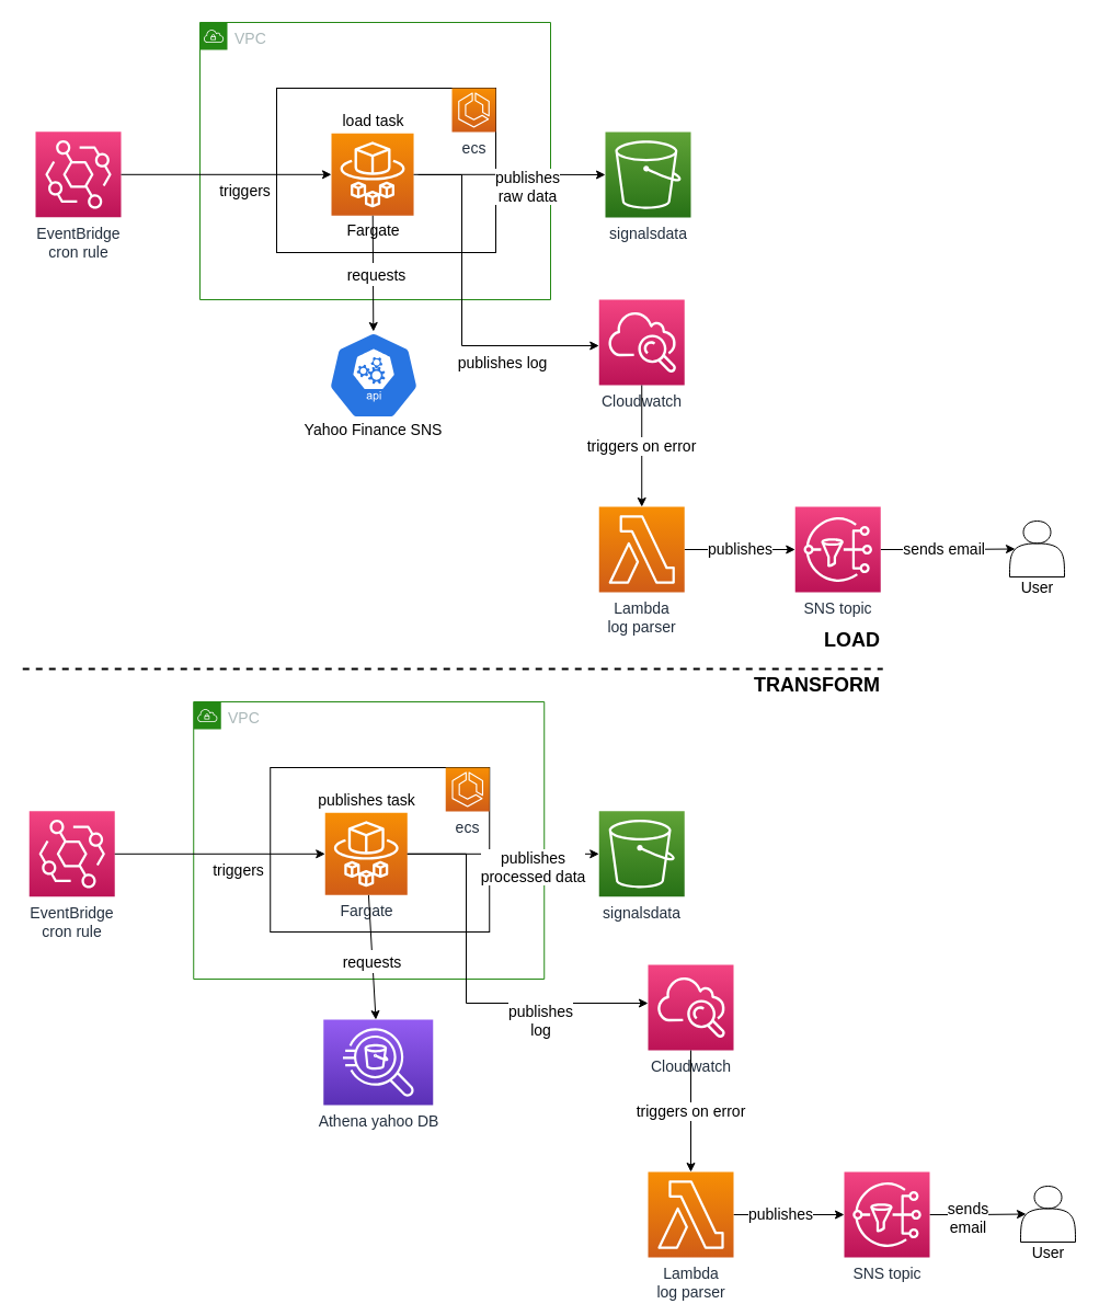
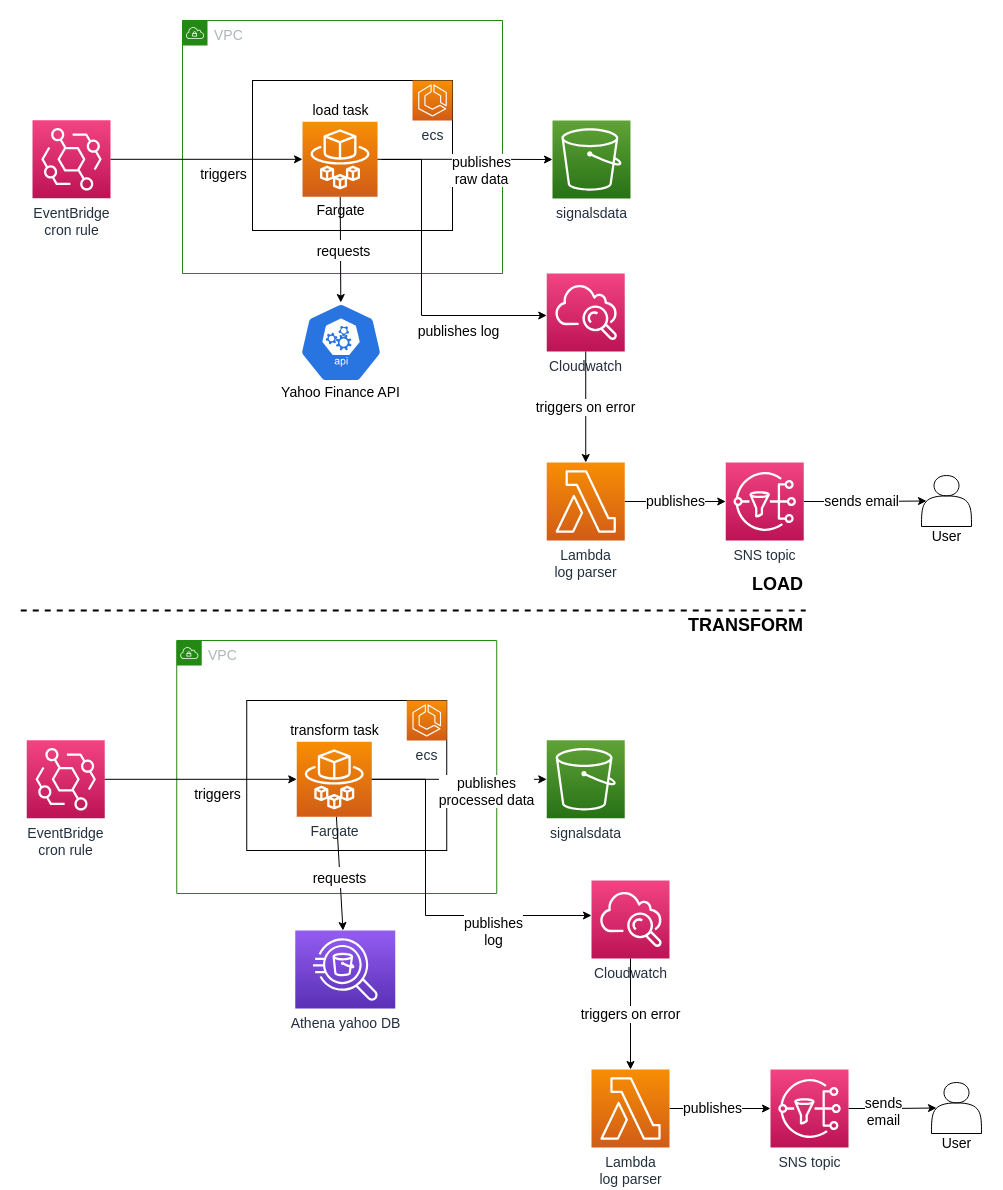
  <mxCell id="0" />
  <mxCell id="1" parent="0" />
  <mxCell id="2" value="VPC" style="points=[[0,0],[0.25,0],[0.5,0],[0.75,0],[1,0],[1,0.25],[1,0.5],[1,0.75],[1,1],[0.75,1],[0.5,1],[0.25,1],[0,1],[0,0.75],[0,0.5],[0,0.25]];outlineConnect=0;gradientColor=none;html=1;whiteSpace=wrap;fontSize=14;fontStyle=0;shape=mxgraph.aws4.group;grIcon=mxgraph.aws4.group_vpc;strokeColor=#248814;fillColor=none;verticalAlign=top;align=left;spacingLeft=30;fontColor=#AAB7B8;dashed=0;" parent="1" vertex="1"><mxGeometry x="182" y="20" width="320" height="253" as="geometry" /></mxCell>
  <mxCell id="3" value="EventBridge&lt;br&gt;cron rule" style="outlineConnect=0;fontColor=#232F3E;gradientColor=#F34482;gradientDirection=north;fillColor=#BC1356;strokeColor=#ffffff;dashed=0;verticalLabelPosition=bottom;verticalAlign=top;align=center;html=1;fontSize=14;fontStyle=0;aspect=fixed;shape=mxgraph.aws4.resourceIcon;resIcon=mxgraph.aws4.eventbridge;" parent="1" vertex="1"><mxGeometry x="32" y="119.8" width="78" height="78" as="geometry" /></mxCell>
  <mxCell id="4" value="" style="group;fontSize=14;" parent="1" vertex="1" connectable="0"><mxGeometry x="362" y="120" width="313.24" height="292" as="geometry" /></mxCell>
  <mxCell id="5" value="" style="group;fontSize=14;" parent="4" vertex="1" connectable="0"><mxGeometry x="-40" y="-30" width="307" height="322" as="geometry" /></mxCell>
  <mxCell id="6" value="" style="group;fontSize=14;" parent="5" vertex="1" connectable="0"><mxGeometry x="-70" y="-10" width="200" height="150" as="geometry" /></mxCell>
  <mxCell id="7" value="" style="rounded=0;whiteSpace=wrap;html=1;fontSize=14;" parent="6" vertex="1"><mxGeometry width="200.0" height="150" as="geometry" /></mxCell>
  <mxCell id="8" value="ecs" style="outlineConnect=0;fontColor=#232F3E;gradientColor=#F78E04;gradientDirection=north;fillColor=#D05C17;strokeColor=#ffffff;dashed=0;verticalLabelPosition=bottom;verticalAlign=top;align=center;html=1;fontSize=14;fontStyle=0;aspect=fixed;shape=mxgraph.aws4.resourceIcon;resIcon=mxgraph.aws4.ecs;" parent="6" vertex="1"><mxGeometry x="160" width="40" height="40" as="geometry" /></mxCell>
  <mxCell id="9" value="" style="group;fontSize=14;" parent="6" vertex="1" connectable="0"><mxGeometry x="32.52" y="20" width="115" height="120" as="geometry" /></mxCell>
  <mxCell id="10" value="" style="outlineConnect=0;fontColor=#232F3E;gradientColor=#F78E04;gradientDirection=north;fillColor=#D05C17;strokeColor=#ffffff;dashed=0;verticalLabelPosition=bottom;verticalAlign=top;align=center;html=1;fontSize=14;fontStyle=0;aspect=fixed;shape=mxgraph.aws4.resourceIcon;resIcon=mxgraph.aws4.fargate;" parent="9" vertex="1"><mxGeometry x="17.48" y="21.28" width="75.04" height="75.04" as="geometry" /></mxCell>
  <mxCell id="11" value="load task" style="text;html=1;align=center;verticalAlign=middle;resizable=0;points=[];autosize=1;fontSize=14;" parent="9" vertex="1"><mxGeometry x="20" width="70" height="20" as="geometry" /></mxCell>
  <mxCell id="12" value="&lt;span style=&quot;background-color: rgb(255 , 255 , 255)&quot;&gt;Fargate&lt;/span&gt;" style="text;html=1;align=center;verticalAlign=middle;resizable=0;points=[];autosize=1;fontSize=14;" vertex="1" parent="9"><mxGeometry x="25" y="100" width="60" height="20" as="geometry" /></mxCell>
  <mxCell id="13" value="" style="group;fontSize=14;" parent="5" vertex="1" connectable="0"><mxGeometry x="16.28" y="222" width="142.48" height="100" as="geometry" /></mxCell>
  <mxCell id="14" value="" style="html=1;dashed=0;whitespace=wrap;fillColor=#2875E2;strokeColor=#ffffff;points=[[0.005,0.63,0],[0.1,0.2,0],[0.9,0.2,0],[0.5,0,0],[0.995,0.63,0],[0.72,0.99,0],[0.5,1,0],[0.28,0.99,0]];shape=mxgraph.kubernetes.icon;prIcon=api;fontSize=14;" parent="13" vertex="1"><mxGeometry x="-69" y="-10" width="142.48" height="80" as="geometry" /></mxCell>
- <mxCell id="15" value="Yahoo Finance SNS" style="text;html=1;align=center;verticalAlign=middle;resizable=0;points=[];autosize=1;fontSize=14;" parent="13" vertex="1"><mxGeometry x="-63.76" y="70" width="130" height="20" as="geometry" /></mxCell>
+ <mxCell id="15" value="Yahoo Finance API" style="text;html=1;align=center;verticalAlign=middle;resizable=0;points=[];autosize=1;fontSize=14;" parent="13" vertex="1"><mxGeometry x="-63.76" y="70" width="130" height="20" as="geometry" /></mxCell>
  <mxCell id="16" style="edgeStyle=orthogonalEdgeStyle;rounded=0;orthogonalLoop=1;jettySize=auto;html=1;strokeWidth=1;fontSize=14;" parent="5" target="20" edge="1"><mxGeometry relative="1" as="geometry"><mxPoint x="59" y="69" as="sourcePoint" /><mxPoint x="224.24" y="225" as="targetPoint" /><Array as="points"><mxPoint x="99" y="69" /><mxPoint x="99" y="225" /></Array></mxGeometry></mxCell>
  <mxCell id="17" value="&lt;font style=&quot;font-size: 14px&quot;&gt;publishes log&lt;/font&gt;" style="text;html=1;align=center;verticalAlign=middle;resizable=0;points=[];labelBackgroundColor=#ffffff;fontSize=14;" parent="16" vertex="1" connectable="0"><mxGeometry x="0.475" relative="1" as="geometry"><mxPoint x="-4.28" y="15.47" as="offset" /></mxGeometry></mxCell>
  <mxCell id="18" value="" style="endArrow=classic;html=1;strokeWidth=1;fontSize=18;" parent="5" source="10" target="14" edge="1"><mxGeometry width="50" height="50" relative="1" as="geometry"><mxPoint x="-190" y="260" as="sourcePoint" /><mxPoint x="-140" y="210" as="targetPoint" /></mxGeometry></mxCell>
  <mxCell id="19" value="&lt;font style=&quot;font-size: 14px&quot;&gt;requests&lt;/font&gt;" style="text;html=1;align=center;verticalAlign=middle;resizable=0;points=[];labelBackgroundColor=#ffffff;fontSize=18;" parent="18" vertex="1" connectable="0"><mxGeometry x="0.001" y="2" relative="1" as="geometry"><mxPoint as="offset" /></mxGeometry></mxCell>
  <mxCell id="20" value="&lt;font style=&quot;font-size: 14px ; background-color: rgb(255 , 255 , 255)&quot;&gt;Cloudwatch&lt;/font&gt;" style="outlineConnect=0;fontColor=#232F3E;gradientColor=#F34482;gradientDirection=north;fillColor=#BC1356;strokeColor=#ffffff;dashed=0;verticalLabelPosition=bottom;verticalAlign=top;align=center;html=1;fontSize=12;fontStyle=0;aspect=fixed;shape=mxgraph.aws4.resourceIcon;resIcon=mxgraph.aws4.cloudwatch;" vertex="1" parent="5"><mxGeometry x="224.24" y="183" width="78" height="78" as="geometry" /></mxCell>
  <mxCell id="21" style="edgeStyle=orthogonalEdgeStyle;rounded=0;orthogonalLoop=1;jettySize=auto;html=1;fontSize=14;" parent="1" source="3" target="10" edge="1"><mxGeometry relative="1" as="geometry" /></mxCell>
  <mxCell id="22" value="triggers" style="text;html=1;align=center;verticalAlign=middle;resizable=0;points=[];labelBackgroundColor=#ffffff;fontSize=14;" parent="21" vertex="1" connectable="0"><mxGeometry x="-0.438" y="-2" relative="1" as="geometry"><mxPoint x="58" y="12.2" as="offset" /></mxGeometry></mxCell>
  <mxCell id="23" value="signalsdata" style="outlineConnect=0;fontColor=#232F3E;gradientColor=#60A337;gradientDirection=north;fillColor=#277116;strokeColor=#ffffff;dashed=0;verticalLabelPosition=bottom;verticalAlign=top;align=center;html=1;fontSize=14;fontStyle=0;aspect=fixed;shape=mxgraph.aws4.resourceIcon;resIcon=mxgraph.aws4.s3;" parent="1" vertex="1"><mxGeometry x="552" y="120" width="78" height="78" as="geometry" /></mxCell>
  <mxCell id="24" style="edgeStyle=orthogonalEdgeStyle;rounded=0;orthogonalLoop=1;jettySize=auto;html=1;fontSize=14;" parent="1" source="10" target="23" edge="1"><mxGeometry relative="1" as="geometry" /></mxCell>
  <mxCell id="25" value="publishes&lt;br&gt;raw data" style="text;html=1;align=center;verticalAlign=middle;resizable=0;points=[];labelBackgroundColor=#ffffff;fontSize=14;" parent="24" vertex="1" connectable="0"><mxGeometry x="-0.16" y="2" relative="1" as="geometry"><mxPoint x="29.84" y="12.88" as="offset" /></mxGeometry></mxCell>
  <mxCell id="26" value="VPC" style="points=[[0,0],[0.25,0],[0.5,0],[0.75,0],[1,0],[1,0.25],[1,0.5],[1,0.75],[1,1],[0.75,1],[0.5,1],[0.25,1],[0,1],[0,0.75],[0,0.5],[0,0.25]];outlineConnect=0;gradientColor=none;html=1;whiteSpace=wrap;fontSize=14;fontStyle=0;shape=mxgraph.aws4.group;grIcon=mxgraph.aws4.group_vpc;strokeColor=#248814;fillColor=none;verticalAlign=top;align=left;spacingLeft=30;fontColor=#AAB7B8;dashed=0;" parent="1" vertex="1"><mxGeometry x="176.24" y="640" width="320" height="253" as="geometry" /></mxCell>
  <mxCell id="27" value="EventBridge&lt;br&gt;cron rule" style="outlineConnect=0;fontColor=#232F3E;gradientColor=#F34482;gradientDirection=north;fillColor=#BC1356;strokeColor=#ffffff;dashed=0;verticalLabelPosition=bottom;verticalAlign=top;align=center;html=1;fontSize=14;fontStyle=0;aspect=fixed;shape=mxgraph.aws4.resourceIcon;resIcon=mxgraph.aws4.eventbridge;" parent="1" vertex="1"><mxGeometry x="26.24" y="739.8" width="78" height="78" as="geometry" /></mxCell>
  <mxCell id="28" value="" style="group;fontSize=14;" parent="1" vertex="1" connectable="0"><mxGeometry x="286.24" y="730" width="280" height="308" as="geometry" /></mxCell>
  <mxCell id="29" value="" style="group;fontSize=14;" parent="28" vertex="1" connectable="0"><mxGeometry x="-40" y="-30" width="280" height="338" as="geometry" /></mxCell>
  <mxCell id="30" value="" style="group;fontSize=14;" parent="29" vertex="1" connectable="0"><mxGeometry width="200" height="150" as="geometry" /></mxCell>
  <mxCell id="31" value="" style="rounded=0;whiteSpace=wrap;html=1;fontSize=14;" parent="30" vertex="1"><mxGeometry width="200.0" height="150" as="geometry" /></mxCell>
  <mxCell id="32" value="ecs" style="outlineConnect=0;fontColor=#232F3E;gradientColor=#F78E04;gradientDirection=north;fillColor=#D05C17;strokeColor=#ffffff;dashed=0;verticalLabelPosition=bottom;verticalAlign=top;align=center;html=1;fontSize=14;fontStyle=0;aspect=fixed;shape=mxgraph.aws4.resourceIcon;resIcon=mxgraph.aws4.ecs;" parent="30" vertex="1"><mxGeometry x="160" width="40" height="40" as="geometry" /></mxCell>
  <mxCell id="33" value="" style="group;fontSize=14;" parent="30" vertex="1" connectable="0"><mxGeometry x="17.52" y="20" width="150" height="96.32" as="geometry" /></mxCell>
  <mxCell id="34" value="&lt;span style=&quot;background-color: rgb(255 , 255 , 255)&quot;&gt;Fargate&lt;/span&gt;" style="outlineConnect=0;fontColor=#232F3E;gradientColor=#F78E04;gradientDirection=north;fillColor=#D05C17;strokeColor=#ffffff;dashed=0;verticalLabelPosition=bottom;verticalAlign=top;align=center;html=1;fontSize=14;fontStyle=0;aspect=fixed;shape=mxgraph.aws4.resourceIcon;resIcon=mxgraph.aws4.fargate;" parent="33" vertex="1"><mxGeometry x="32.48" y="21.28" width="75.04" height="75.04" as="geometry" /></mxCell>
- <mxCell id="35" value="publishes task" style="text;html=1;align=center;verticalAlign=middle;resizable=0;points=[];autosize=1;fontSize=14;" parent="33" vertex="1"><mxGeometry x="20" width="100" height="20" as="geometry" /></mxCell>
+ <mxCell id="35" value="transform task" style="text;html=1;align=center;verticalAlign=middle;resizable=0;points=[];autosize=1;fontSize=14;" parent="33" vertex="1"><mxGeometry x="20" width="100" height="20" as="geometry" /></mxCell>
  <mxCell id="36" value="Athena yahoo DB" style="outlineConnect=0;fontColor=#232F3E;gradientColor=#945DF2;gradientDirection=north;fillColor=#5A30B5;strokeColor=#ffffff;dashed=0;verticalLabelPosition=bottom;verticalAlign=top;align=center;html=1;fontSize=14;fontStyle=0;aspect=fixed;shape=mxgraph.aws4.resourceIcon;resIcon=mxgraph.aws4.athena;" parent="29" vertex="1"><mxGeometry x="48.52" y="230" width="100" height="78" as="geometry" /></mxCell>
  <mxCell id="37" value="" style="endArrow=classic;html=1;strokeWidth=1;fontSize=18;" parent="29" source="34" target="36" edge="1"><mxGeometry width="50" height="50" relative="1" as="geometry"><mxPoint x="-235.24" y="500" as="sourcePoint" /><mxPoint x="84.76" y="220" as="targetPoint" /></mxGeometry></mxCell>
  <mxCell id="38" value="&lt;font style=&quot;font-size: 14px&quot;&gt;requests&lt;/font&gt;" style="text;html=1;align=center;verticalAlign=middle;resizable=0;points=[];labelBackgroundColor=#ffffff;fontSize=18;" parent="37" vertex="1" connectable="0"><mxGeometry x="0.055" y="-1" relative="1" as="geometry"><mxPoint as="offset" /></mxGeometry></mxCell>
  <mxCell id="39" style="edgeStyle=orthogonalEdgeStyle;rounded=0;orthogonalLoop=1;jettySize=auto;html=1;fontSize=14;" parent="1" source="27" target="34" edge="1"><mxGeometry relative="1" as="geometry" /></mxCell>
  <mxCell id="40" value="triggers" style="text;html=1;align=center;verticalAlign=middle;resizable=0;points=[];labelBackgroundColor=#ffffff;fontSize=14;" parent="39" vertex="1" connectable="0"><mxGeometry x="-0.438" y="-2" relative="1" as="geometry"><mxPoint x="58" y="12.2" as="offset" /></mxGeometry></mxCell>
  <mxCell id="41" value="signalsdata" style="outlineConnect=0;fontColor=#232F3E;gradientColor=#60A337;gradientDirection=north;fillColor=#277116;strokeColor=#ffffff;dashed=0;verticalLabelPosition=bottom;verticalAlign=top;align=center;html=1;fontSize=14;fontStyle=0;aspect=fixed;shape=mxgraph.aws4.resourceIcon;resIcon=mxgraph.aws4.s3;" parent="1" vertex="1"><mxGeometry x="546.24" y="739.8" width="78" height="78" as="geometry" /></mxCell>
  <mxCell id="42" style="edgeStyle=orthogonalEdgeStyle;rounded=0;orthogonalLoop=1;jettySize=auto;html=1;fontSize=14;" parent="1" source="34" target="41" edge="1"><mxGeometry relative="1" as="geometry" /></mxCell>
  <mxCell id="43" value="&lt;font style=&quot;font-size: 14px&quot;&gt;publishes&lt;br&gt;processed data&lt;br&gt;&lt;/font&gt;" style="text;html=1;align=center;verticalAlign=middle;resizable=0;points=[];labelBackgroundColor=#ffffff;fontSize=14;" parent="42" vertex="1" connectable="0"><mxGeometry x="-0.16" y="2" relative="1" as="geometry"><mxPoint x="41.02" y="13.47" as="offset" /></mxGeometry></mxCell>
  <mxCell id="44" value="" style="endArrow=none;dashed=1;html=1;strokeWidth=2;fontSize=14;" parent="1" edge="1"><mxGeometry width="50" height="50" relative="1" as="geometry"><mxPoint x="20.24" y="610" as="sourcePoint" /><mxPoint x="805.24" y="610" as="targetPoint" /></mxGeometry></mxCell>
  <mxCell id="45" value="LOAD" style="text;html=1;align=right;verticalAlign=middle;resizable=0;points=[];autosize=1;fontSize=18;fontStyle=1" parent="1" vertex="1"><mxGeometry x="734.24" y="569" width="70" height="30" as="geometry" /></mxCell>
  <mxCell id="46" value="TRANSFORM" style="text;html=1;align=right;verticalAlign=middle;resizable=0;points=[];autosize=1;fontSize=18;fontStyle=1" parent="1" vertex="1"><mxGeometry x="674.24" y="610" width="130" height="30" as="geometry" /></mxCell>
  <mxCell id="47" style="edgeStyle=orthogonalEdgeStyle;rounded=0;orthogonalLoop=1;jettySize=auto;html=1;strokeWidth=1;fontSize=14;" parent="1" edge="1"><mxGeometry relative="1" as="geometry"><mxPoint x="585.24" y="940" as="sourcePoint" /></mxGeometry></mxCell>
  <mxCell id="48" value="publishes" style="text;html=1;align=center;verticalAlign=middle;resizable=0;points=[];labelBackgroundColor=#ffffff;fontSize=14;" parent="47" vertex="1" connectable="0"><mxGeometry x="0.029" y="2" relative="1" as="geometry"><mxPoint x="35.59" as="offset" /></mxGeometry></mxCell>
  <mxCell id="49" style="edgeStyle=orthogonalEdgeStyle;rounded=0;orthogonalLoop=1;jettySize=auto;html=1;strokeWidth=1;fontSize=14;" parent="1" source="34" target="63" edge="1"><mxGeometry relative="1" as="geometry"><Array as="points"><mxPoint x="425" y="779" /><mxPoint x="425" y="915" /></Array><mxPoint x="565.24" y="915" as="targetPoint" /></mxGeometry></mxCell>
  <mxCell id="50" value="&lt;font style=&quot;font-size: 14px&quot;&gt;publishes&lt;br&gt;log&lt;br&gt;&lt;/font&gt;" style="text;html=1;align=center;verticalAlign=middle;resizable=0;points=[];labelBackgroundColor=#ffffff;fontSize=14;" parent="49" vertex="1" connectable="0"><mxGeometry x="0.475" relative="1" as="geometry"><mxPoint x="-4.28" y="15.47" as="offset" /></mxGeometry></mxCell>
  <mxCell id="51" style="edgeStyle=orthogonalEdgeStyle;rounded=0;orthogonalLoop=1;jettySize=auto;html=1;strokeWidth=1;fontSize=14;" parent="1" edge="1"><mxGeometry relative="1" as="geometry"><mxPoint x="624.24" y="1069" as="targetPoint" /></mxGeometry></mxCell>
  <mxCell id="52" value="subscribes" style="text;html=1;align=center;verticalAlign=middle;resizable=0;points=[];labelBackgroundColor=#ffffff;fontSize=14;" parent="51" vertex="1" connectable="0"><mxGeometry x="0.143" y="3" relative="1" as="geometry"><mxPoint x="4.88" y="7.35" as="offset" /></mxGeometry></mxCell>
  <mxCell id="53" style="edgeStyle=orthogonalEdgeStyle;rounded=0;orthogonalLoop=1;jettySize=auto;html=1;entryX=0.1;entryY=0.5;entryDx=0;entryDy=0;entryPerimeter=0;" edge="1" parent="1" source="55" target="57"><mxGeometry relative="1" as="geometry" /></mxCell>
  <mxCell id="54" value="&lt;font style=&quot;font-size: 14px&quot;&gt;sends email&lt;/font&gt;" style="text;html=1;align=center;verticalAlign=middle;resizable=0;points=[];labelBackgroundColor=#ffffff;" vertex="1" connectable="0" parent="53"><mxGeometry x="0.267" y="-1" relative="1" as="geometry"><mxPoint x="-20.24" y="-1" as="offset" /></mxGeometry></mxCell>
  <mxCell id="55" value="SNS topic" style="outlineConnect=0;fontColor=#232F3E;gradientColor=#F34482;gradientDirection=north;fillColor=#BC1356;strokeColor=#ffffff;dashed=0;verticalLabelPosition=bottom;verticalAlign=top;align=center;html=1;fontSize=14;fontStyle=0;aspect=fixed;shape=mxgraph.aws4.resourceIcon;resIcon=mxgraph.aws4.sns;" parent="1" vertex="1"><mxGeometry x="725.24" y="462" width="78" height="78" as="geometry" /></mxCell>
  <mxCell id="56" value="" style="group;fontSize=14;" parent="1" vertex="1" connectable="0"><mxGeometry x="921" y="475" width="50" height="71" as="geometry" /></mxCell>
  <mxCell id="57" value="" style="shape=actor;whiteSpace=wrap;html=1;fontSize=14;" parent="56" vertex="1"><mxGeometry width="50" height="51" as="geometry" /></mxCell>
  <mxCell id="58" value="User" style="text;html=1;align=center;verticalAlign=middle;resizable=0;points=[];autosize=1;fontSize=14;" parent="56" vertex="1"><mxGeometry y="51" width="50" height="20" as="geometry" /></mxCell>
  <mxCell id="59" style="edgeStyle=orthogonalEdgeStyle;rounded=0;orthogonalLoop=1;jettySize=auto;html=1;" edge="1" parent="1" source="61" target="55"><mxGeometry relative="1" as="geometry" /></mxCell>
  <mxCell id="60" value="&lt;font style=&quot;font-size: 14px&quot;&gt;publishes&lt;/font&gt;" style="text;html=1;align=center;verticalAlign=middle;resizable=0;points=[];labelBackgroundColor=#ffffff;" vertex="1" connectable="0" parent="59"><mxGeometry x="-0.391" y="2" relative="1" as="geometry"><mxPoint x="19" y="1.5" as="offset" /></mxGeometry></mxCell>
  <mxCell id="61" value="&lt;font style=&quot;font-size: 14px&quot;&gt;Lambda&lt;br&gt;log parser&lt;br&gt;&lt;/font&gt;" style="outlineConnect=0;fontColor=#232F3E;gradientColor=#F78E04;gradientDirection=north;fillColor=#D05C17;strokeColor=#ffffff;dashed=0;verticalLabelPosition=bottom;verticalAlign=top;align=center;html=1;fontSize=12;fontStyle=0;aspect=fixed;shape=mxgraph.aws4.resourceIcon;resIcon=mxgraph.aws4.lambda;" vertex="1" parent="1"><mxGeometry x="546.24" y="462" width="78" height="78" as="geometry" /></mxCell>
  <mxCell id="62" value="&lt;font style=&quot;font-size: 14px&quot;&gt;triggers on error&lt;/font&gt;" style="edgeStyle=orthogonalEdgeStyle;rounded=0;orthogonalLoop=1;jettySize=auto;html=1;" edge="1" parent="1" source="20" target="61"><mxGeometry relative="1" as="geometry"><mxPoint x="585.24" y="358" as="sourcePoint" /></mxGeometry></mxCell>
  <mxCell id="63" value="&lt;font style=&quot;font-size: 14px ; background-color: rgb(255 , 255 , 255)&quot;&gt;Cloudwatch&lt;/font&gt;" style="outlineConnect=0;fontColor=#232F3E;gradientColor=#F34482;gradientDirection=north;fillColor=#BC1356;strokeColor=#ffffff;dashed=0;verticalLabelPosition=bottom;verticalAlign=top;align=center;html=1;fontSize=12;fontStyle=0;aspect=fixed;shape=mxgraph.aws4.resourceIcon;resIcon=mxgraph.aws4.cloudwatch;" vertex="1" parent="1"><mxGeometry x="591" y="880" width="78" height="78" as="geometry" /></mxCell>
  <mxCell id="64" style="edgeStyle=orthogonalEdgeStyle;rounded=0;orthogonalLoop=1;jettySize=auto;html=1;entryX=0.1;entryY=0.5;entryDx=0;entryDy=0;entryPerimeter=0;" edge="1" parent="1" source="66" target="68"><mxGeometry relative="1" as="geometry" /></mxCell>
  <mxCell id="65" value="&lt;font style=&quot;font-size: 14px&quot;&gt;sends&lt;br&gt;email&lt;/font&gt;" style="text;html=1;align=center;verticalAlign=middle;resizable=0;points=[];labelBackgroundColor=#ffffff;" vertex="1" connectable="0" parent="64"><mxGeometry x="-0.239" y="-2" relative="1" as="geometry"><mxPoint as="offset" /></mxGeometry></mxCell>
  <mxCell id="66" value="SNS topic" style="outlineConnect=0;fontColor=#232F3E;gradientColor=#F34482;gradientDirection=north;fillColor=#BC1356;strokeColor=#ffffff;dashed=0;verticalLabelPosition=bottom;verticalAlign=top;align=center;html=1;fontSize=14;fontStyle=0;aspect=fixed;shape=mxgraph.aws4.resourceIcon;resIcon=mxgraph.aws4.sns;" vertex="1" parent="1"><mxGeometry x="770" y="1069" width="78" height="78" as="geometry" /></mxCell>
  <mxCell id="67" value="" style="group;fontSize=14;" vertex="1" connectable="0" parent="1"><mxGeometry x="931" y="1082" width="50" height="71" as="geometry" /></mxCell>
  <mxCell id="68" value="" style="shape=actor;whiteSpace=wrap;html=1;fontSize=14;" vertex="1" parent="67"><mxGeometry width="50" height="51" as="geometry" /></mxCell>
  <mxCell id="69" value="User" style="text;html=1;align=center;verticalAlign=middle;resizable=0;points=[];autosize=1;fontSize=14;" vertex="1" parent="67"><mxGeometry y="51" width="50" height="20" as="geometry" /></mxCell>
  <mxCell id="70" style="edgeStyle=orthogonalEdgeStyle;rounded=0;orthogonalLoop=1;jettySize=auto;html=1;" edge="1" parent="1" source="72" target="66"><mxGeometry relative="1" as="geometry" /></mxCell>
  <mxCell id="71" value="&lt;font style=&quot;font-size: 14px&quot;&gt;publishes&lt;/font&gt;" style="text;html=1;align=center;verticalAlign=middle;resizable=0;points=[];labelBackgroundColor=#ffffff;" vertex="1" connectable="0" parent="70"><mxGeometry x="-0.634" y="3" relative="1" as="geometry"><mxPoint x="24" y="2.5" as="offset" /></mxGeometry></mxCell>
  <mxCell id="72" value="&lt;font style=&quot;font-size: 14px&quot;&gt;Lambda&lt;br&gt;log parser&lt;br&gt;&lt;/font&gt;" style="outlineConnect=0;fontColor=#232F3E;gradientColor=#F78E04;gradientDirection=north;fillColor=#D05C17;strokeColor=#ffffff;dashed=0;verticalLabelPosition=bottom;verticalAlign=top;align=center;html=1;fontSize=12;fontStyle=0;aspect=fixed;shape=mxgraph.aws4.resourceIcon;resIcon=mxgraph.aws4.lambda;" vertex="1" parent="1"><mxGeometry x="591" y="1069" width="78" height="78" as="geometry" /></mxCell>
  <mxCell id="73" value="&lt;font style=&quot;font-size: 14px&quot;&gt;triggers on error&lt;/font&gt;" style="edgeStyle=orthogonalEdgeStyle;rounded=0;orthogonalLoop=1;jettySize=auto;html=1;" edge="1" parent="1" source="63" target="72"><mxGeometry relative="1" as="geometry"><mxPoint x="630" y="965" as="sourcePoint" /></mxGeometry></mxCell>
